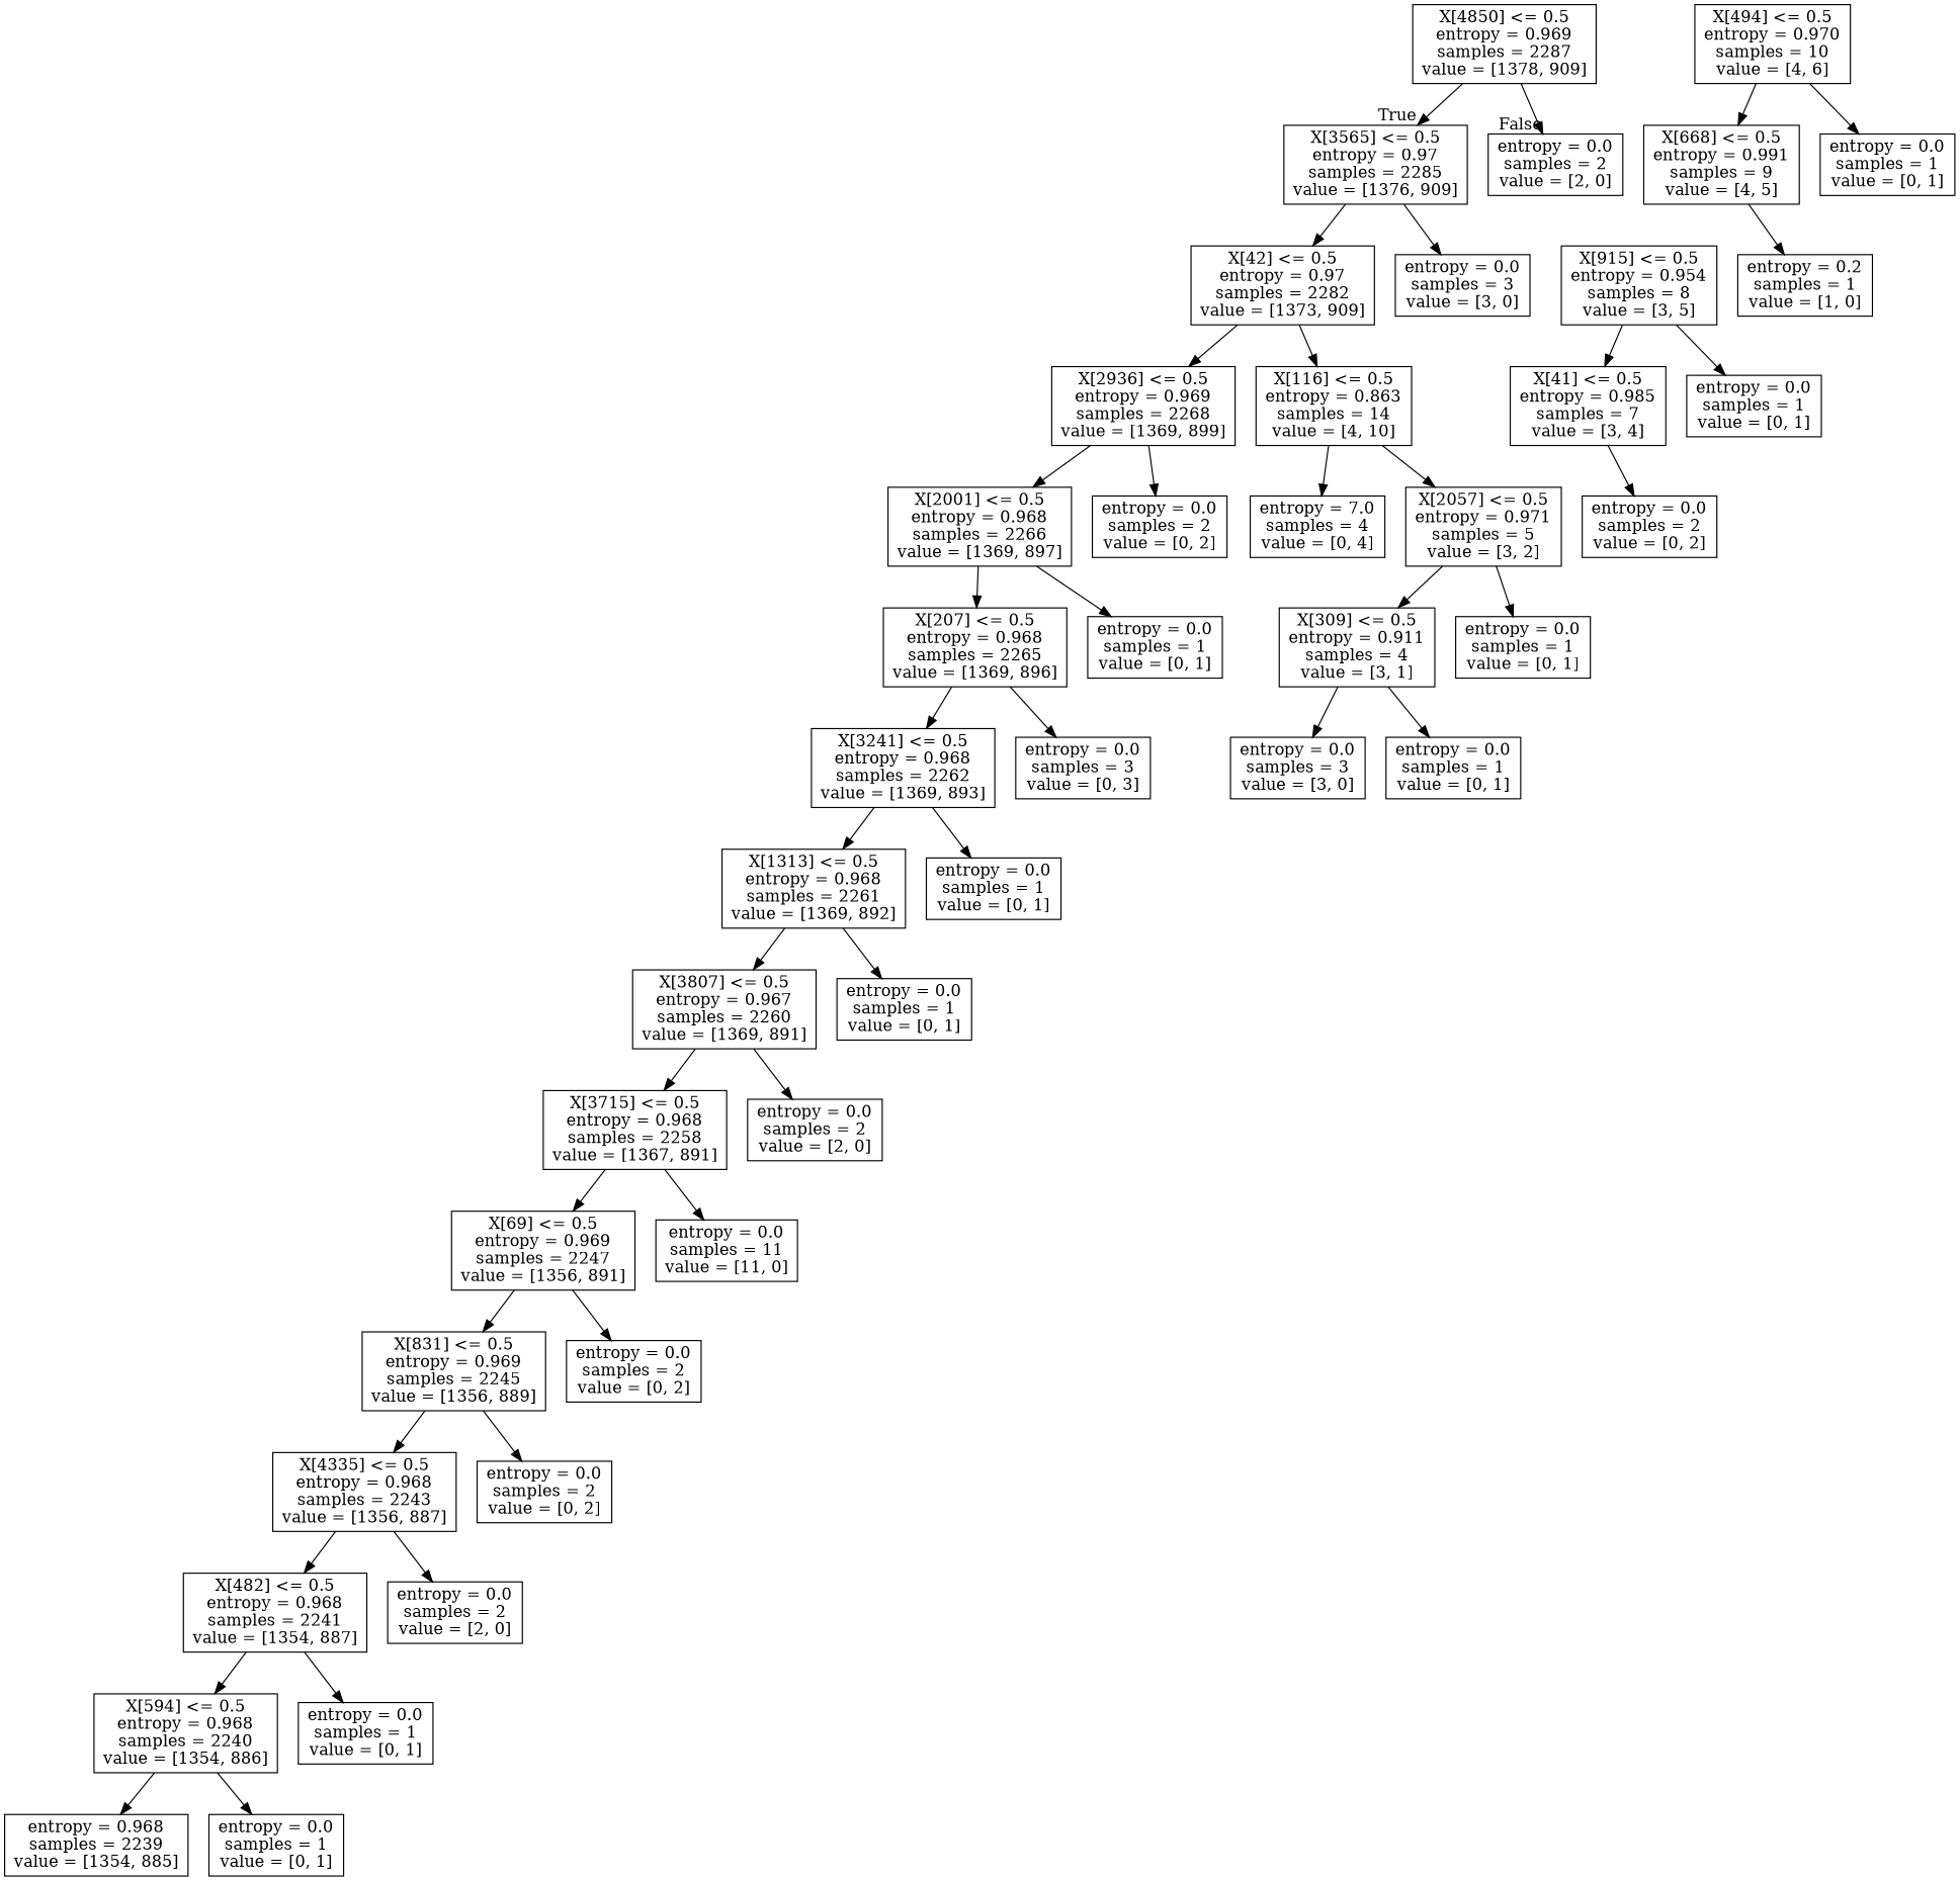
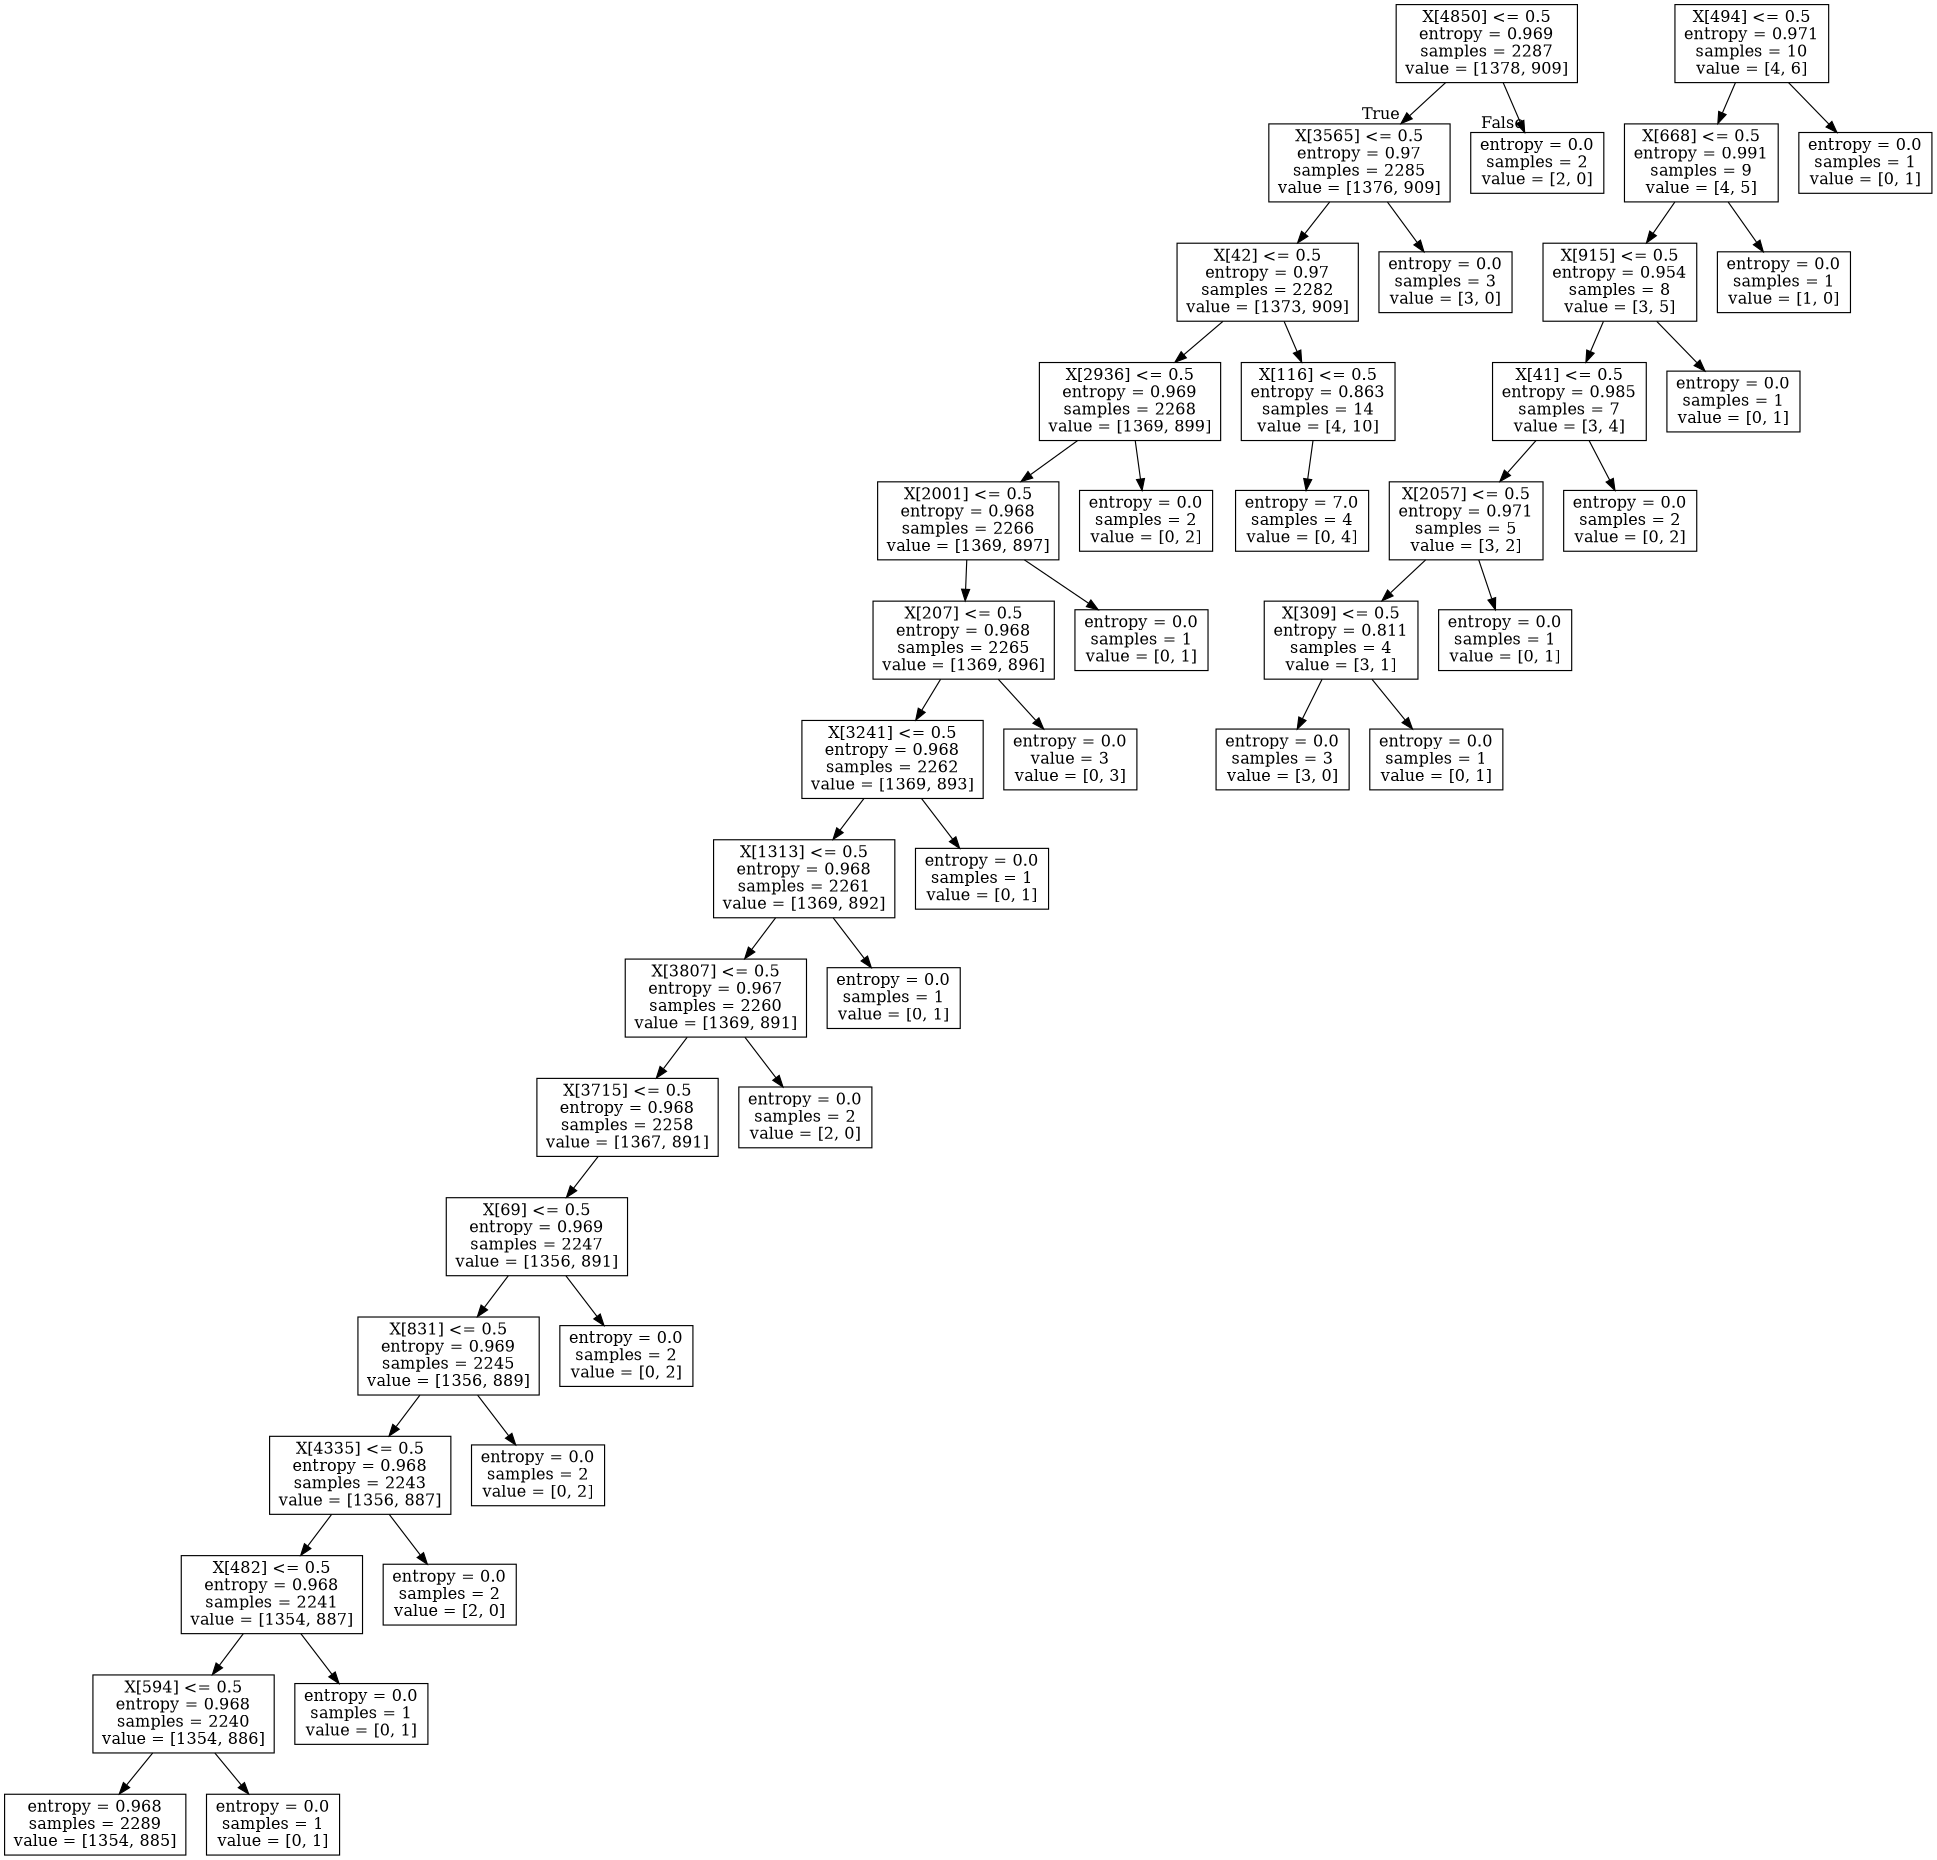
  digraph {
    node [shape=box]
    n1 [label="X[4850] <= 0.5\nentropy = 0.969\nsamples = 2287\nvalue = [1378, 909]"]
    n2 [label="X[3565] <= 0.5\nentropy = 0.97\nsamples = 2285\nvalue = [1376, 909]"]
    n3 [label="entropy = 0.0\nsamples = 2\nvalue = [2, 0]"]
    n4 [label="X[42] <= 0.5\nentropy = 0.97\nsamples = 2282\nvalue = [1373, 909]"]
    n5 [label="entropy = 0.0\nsamples = 3\nvalue = [3, 0]"]
    n6 [label="X[2936] <= 0.5\nentropy = 0.969\nsamples = 2268\nvalue = [1369, 899]"]
    n7 [label="X[116] <= 0.5\nentropy = 0.863\nsamples = 14\nvalue = [4, 10]"]
    n8 [label="X[2001] <= 0.5\nentropy = 0.968\nsamples = 2266\nvalue = [1369, 897]"]
    n9 [label="entropy = 0.0\nsamples = 2\nvalue = [0, 2]"]
    n10 [label="entropy = 7.0\nsamples = 4\nvalue = [0, 4]"]
    n11 [label="X[207] <= 0.5\nentropy = 0.968\nsamples = 2265\nvalue = [1369, 896]"]
    n12 [label="entropy = 0.0\nsamples = 1\nvalue = [0, 1]"]
    n13 [label="X[3241] <= 0.5\nentropy = 0.968\nsamples = 2262\nvalue = [1369, 893]"]
-   n14 [label="entropy = 0.0\nsamples = 3\nvalue = [0, 3]"]
+   n14 [label="entropy = 0.0\nvalue = 3\nvalue = [0, 3]"]
    n15 [label="X[1313] <= 0.5\nentropy = 0.968\nsamples = 2261\nvalue = [1369, 892]"]
    n16 [label="entropy = 0.0\nsamples = 1\nvalue = [0, 1]"]
    n17 [label="X[3807] <= 0.5\nentropy = 0.967\nsamples = 2260\nvalue = [1369, 891]"]
    n18 [label="entropy = 0.0\nsamples = 1\nvalue = [0, 1]"]
    n19 [label="X[3715] <= 0.5\nentropy = 0.968\nsamples = 2258\nvalue = [1367, 891]"]
    n20 [label="entropy = 0.0\nsamples = 2\nvalue = [2, 0]"]
    n21 [label="X[69] <= 0.5\nentropy = 0.969\nsamples = 2247\nvalue = [1356, 891]"]
-   n22 [label="entropy = 0.0\nsamples = 11\nvalue = [11, 0]"]
    n23 [label="X[831] <= 0.5\nentropy = 0.969\nsamples = 2245\nvalue = [1356, 889]"]
    n24 [label="entropy = 0.0\nsamples = 2\nvalue = [0, 2]"]
    n25 [label="X[4335] <= 0.5\nentropy = 0.968\nsamples = 2243\nvalue = [1356, 887]"]
    n26 [label="entropy = 0.0\nsamples = 2\nvalue = [0, 2]"]
    n27 [label="X[482] <= 0.5\nentropy = 0.968\nsamples = 2241\nvalue = [1354, 887]"]
    n28 [label="entropy = 0.0\nsamples = 2\nvalue = [2, 0]"]
    n29 [label="X[594] <= 0.5\nentropy = 0.968\nsamples = 2240\nvalue = [1354, 886]"]
    n30 [label="entropy = 0.0\nsamples = 1\nvalue = [0, 1]"]
-   n31 [label="entropy = 0.968\nsamples = 2239\nvalue = [1354, 885]"]
+   n31 [label="entropy = 0.968\nsamples = 2289\nvalue = [1354, 885]"]
    n32 [label="entropy = 0.0\nsamples = 1\nvalue = [0, 1]"]
-   n33 [label="X[494] <= 0.5\nentropy = 0.970\nsamples = 10\nvalue = [4, 6]"]
+   n33 [label="X[494] <= 0.5\nentropy = 0.971\nsamples = 10\nvalue = [4, 6]"]
    n34 [label="X[668] <= 0.5\nentropy = 0.991\nsamples = 9\nvalue = [4, 5]"]
    n35 [label="entropy = 0.0\nsamples = 1\nvalue = [0, 1]"]
    n36 [label="X[915] <= 0.5\nentropy = 0.954\nsamples = 8\nvalue = [3, 5]"]
-   n37 [label="entropy = 0.2\nsamples = 1\nvalue = [1, 0]"]
+   n37 [label="entropy = 0.0\nsamples = 1\nvalue = [1, 0]"]
    n38 [label="X[41] <= 0.5\nentropy = 0.985\nsamples = 7\nvalue = [3, 4]"]
    n39 [label="entropy = 0.0\nsamples = 1\nvalue = [0, 1]"]
    n40 [label="X[2057] <= 0.5\nentropy = 0.971\nsamples = 5\nvalue = [3, 2]"]
    n41 [label="entropy = 0.0\nsamples = 2\nvalue = [0, 2]"]
-   n42 [label="X[309] <= 0.5\nentropy = 0.911\nsamples = 4\nvalue = [3, 1]"]
+   n42 [label="X[309] <= 0.5\nentropy = 0.811\nsamples = 4\nvalue = [3, 1]"]
    n43 [label="entropy = 0.0\nsamples = 1\nvalue = [0, 1]"]
    n44 [label="entropy = 0.0\nsamples = 3\nvalue = [3, 0]"]
    n45 [label="entropy = 0.0\nsamples = 1\nvalue = [0, 1]"]
    n1 -> n2 [headlabel=True labelangle=45 labeldistance=2.5]
    n1 -> n3 [headlabel=False labelangle=-45 labeldistance=2.5]
    n2 -> n4
    n2 -> n5
    n4 -> n6
    n4 -> n7
    n6 -> n8
    n6 -> n9
    n7 -> n10
    n8 -> n11
    n8 -> n12
    n11 -> n13
    n11 -> n14
    n13 -> n15
    n13 -> n16
    n15 -> n17
    n15 -> n18
    n17 -> n19
    n17 -> n20
    n19 -> n21
-   n19 -> n22
    n21 -> n23
    n21 -> n24
    n23 -> n25
    n23 -> n26
    n25 -> n27
    n25 -> n28
    n27 -> n29
    n27 -> n30
    n29 -> n31
    n29 -> n32
    n33 -> n34
    n33 -> n35
+   n34 -> n36
    n34 -> n37
    n36 -> n38
    n36 -> n39
-   n7 -> n40
+   n38 -> n40
    n38 -> n41
    n40 -> n42
    n40 -> n43
    n42 -> n44
    n42 -> n45
  }
